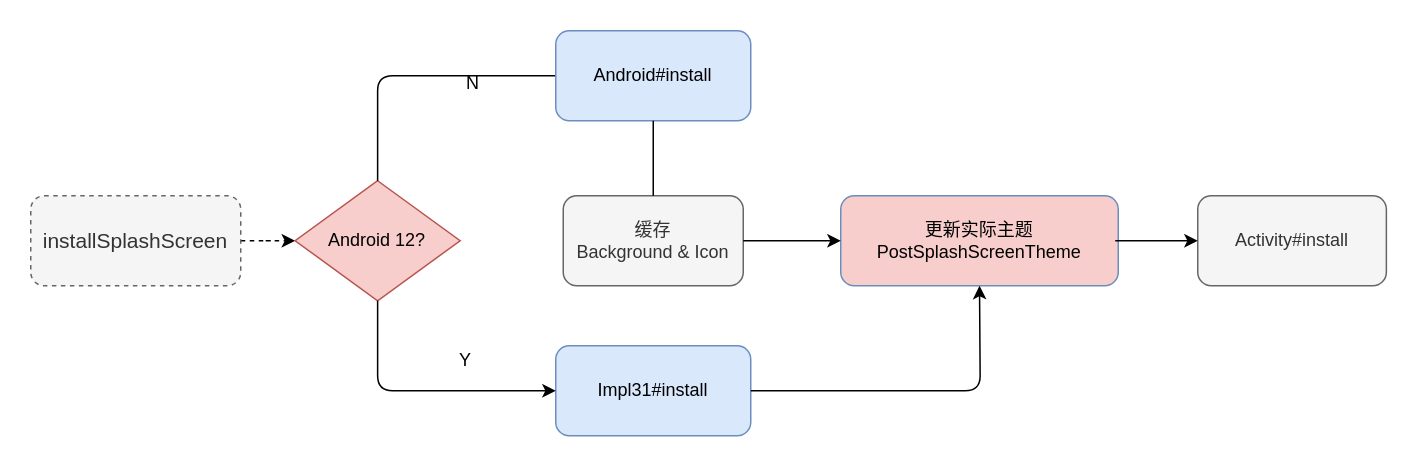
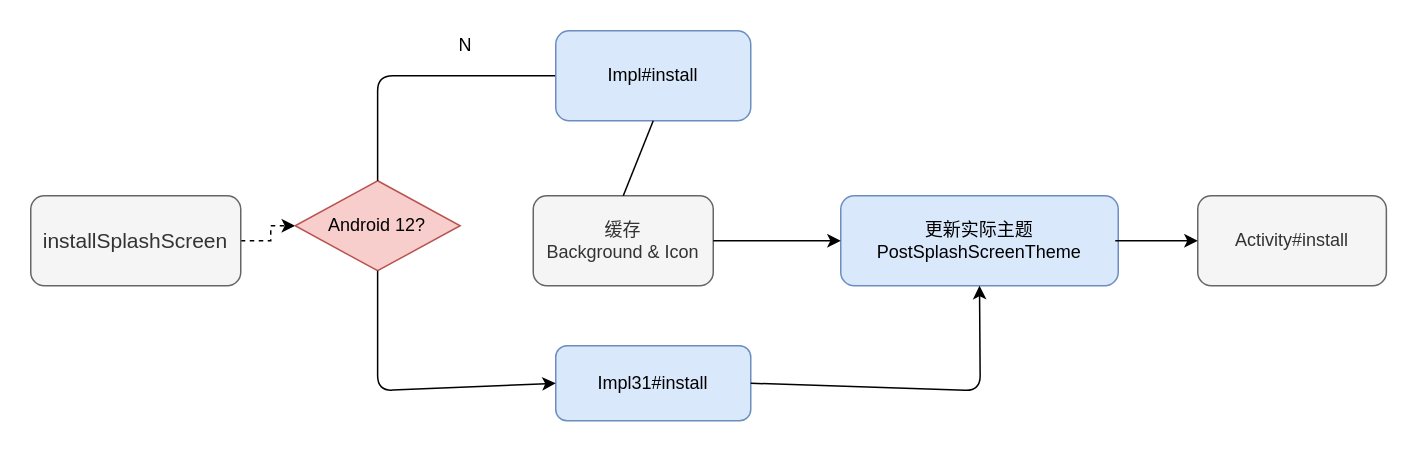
  <mxCell id="0" />
  <mxCell id="1" parent="0" />
  <mxCell id="2" value="" style="edgeStyle=orthogonalEdgeStyle;rounded=0;orthogonalLoop=1;jettySize=auto;html=1;dashed=1;" edge="1" parent="1" source="3" target="5"><mxGeometry relative="1" as="geometry" /></mxCell>
- <mxCell id="3" value="&lt;font style=&quot;font-size: 14px&quot;&gt;&lt;span style=&quot;text-align: justify&quot;&gt;installSplashScreen&lt;/span&gt;&lt;/font&gt;" style="rounded=1;whiteSpace=wrap;html=1;fillColor=#f5f5f5;strokeColor=#666666;fontColor=#333333;dashed=1;" vertex="1" parent="1"><mxGeometry x="20" y="130" width="140" height="60" as="geometry" /></mxCell>
- <mxCell id="4" value="Impl31#install" style="rounded=1;whiteSpace=wrap;html=1;fillColor=#dae8fc;strokeColor=#6c8ebf;" vertex="1" parent="1"><mxGeometry x="370" y="230" width="130" height="60" as="geometry" /></mxCell>
- <mxCell id="5" value="Android 12?" style="rhombus;whiteSpace=wrap;html=1;fillColor=#f8cecc;strokeColor=#b85450;" vertex="1" parent="1"><mxGeometry x="196.25" y="120" width="110" height="80" as="geometry" /></mxCell>
- <mxCell id="6" value="Y" style="text;html=1;strokeColor=none;fillColor=none;align=center;verticalAlign=middle;whiteSpace=wrap;rounded=0;" vertex="1" parent="1"><mxGeometry x="290" y="230" width="40" height="20" as="geometry" /></mxCell>
+ <mxCell id="3" value="&lt;font style=&quot;font-size: 14px&quot;&gt;&lt;span style=&quot;text-align: justify&quot;&gt;installSplashScreen&lt;/span&gt;&lt;/font&gt;" style="rounded=1;whiteSpace=wrap;html=1;fillColor=#f5f5f5;strokeColor=#666666;fontColor=#333333;" vertex="1" parent="1"><mxGeometry x="20" y="130" width="140" height="60" as="geometry" /></mxCell>
+ <mxCell id="4" value="Impl31#install" style="rounded=1;whiteSpace=wrap;html=1;fillColor=#dae8fc;strokeColor=#6c8ebf;" vertex="1" parent="1"><mxGeometry x="370" y="230" width="130" height="50" as="geometry" /></mxCell>
+ <mxCell id="5" value="Android 12?" style="rhombus;whiteSpace=wrap;html=1;fillColor=#f8cecc;strokeColor=#b85450;" vertex="1" parent="1"><mxGeometry x="196.25" y="120" width="110" height="60" as="geometry" /></mxCell>
  <mxCell id="7" value="" style="endArrow=none;html=1;entryX=0;entryY=0.5;entryDx=0;entryDy=0;exitX=0.5;exitY=0;exitDx=0;exitDy=0;" edge="1" parent="1" source="5" target="9"><mxGeometry width="50" height="50" relative="1" as="geometry"><mxPoint x="653.75" y="110" as="sourcePoint" /><mxPoint x="683.75" y="109.94" as="targetPoint" /><Array as="points"><mxPoint x="251.25" y="50" /></Array></mxGeometry></mxCell>
- <mxCell id="8" value="N" style="text;html=1;strokeColor=none;fillColor=none;align=center;verticalAlign=middle;whiteSpace=wrap;rounded=0;" vertex="1" parent="1"><mxGeometry x="295" y="45" width="40" height="20" as="geometry" /></mxCell>
- <mxCell id="9" value="Android#install" style="rounded=1;whiteSpace=wrap;html=1;fillColor=#dae8fc;strokeColor=#6c8ebf;" vertex="1" parent="1"><mxGeometry x="370" y="20" width="130" height="60" as="geometry" /></mxCell>
- <mxCell id="10" value="更新实际主题&lt;br&gt;PostSplashScreenTheme" style="rounded=1;whiteSpace=wrap;html=1;fillColor=#f8cecc;strokeColor=#6c8ebf;" vertex="1" parent="1"><mxGeometry x="560" y="130" width="185" height="60" as="geometry" /></mxCell>
+ <mxCell id="8" value="N" style="text;html=1;strokeColor=none;fillColor=none;align=center;verticalAlign=middle;whiteSpace=wrap;rounded=0;" vertex="1" parent="1"><mxGeometry x="290" y="20" width="40" height="20" as="geometry" /></mxCell>
+ <mxCell id="9" value="Impl#install" style="rounded=1;whiteSpace=wrap;html=1;fillColor=#dae8fc;strokeColor=#6c8ebf;" vertex="1" parent="1"><mxGeometry x="370" y="20" width="130" height="60" as="geometry" /></mxCell>
+ <mxCell id="10" value="更新实际主题&lt;br&gt;PostSplashScreenTheme" style="rounded=1;whiteSpace=wrap;html=1;fillColor=#dae8fc;strokeColor=#6c8ebf;" vertex="1" parent="1"><mxGeometry x="560" y="130" width="185" height="60" as="geometry" /></mxCell>
  <mxCell id="11" value="Activity#install" style="rounded=1;whiteSpace=wrap;html=1;fillColor=#f5f5f5;strokeColor=#666666;fontColor=#333333;" vertex="1" parent="1"><mxGeometry x="798" y="130" width="125.75" height="60" as="geometry" /></mxCell>
- <mxCell id="12" value="缓存&lt;br&gt;Background &amp;amp; Icon" style="rounded=1;whiteSpace=wrap;html=1;fillColor=#f5f5f5;strokeColor=#666666;fontColor=#333333;" vertex="1" parent="1"><mxGeometry x="375" y="130" width="120" height="60" as="geometry" /></mxCell>
+ <mxCell id="12" value="缓存&lt;br&gt;Background &amp;amp; Icon" style="rounded=1;whiteSpace=wrap;html=1;fillColor=#f5f5f5;strokeColor=#666666;fontColor=#333333;" vertex="1" parent="1"><mxGeometry x="355" y="130" width="120" height="60" as="geometry" /></mxCell>
  <mxCell id="13" value="" style="endArrow=classic;html=1;exitX=0.5;exitY=1;exitDx=0;exitDy=0;entryX=0;entryY=0.5;entryDx=0;entryDy=0;" edge="1" parent="1" source="5" target="4"><mxGeometry width="50" height="50" relative="1" as="geometry"><mxPoint x="853.75" y="85" as="sourcePoint" /><mxPoint x="430.75" y="158" as="targetPoint" /><Array as="points"><mxPoint x="251.25" y="260" /></Array></mxGeometry></mxCell>
  <mxCell id="14" value="" style="endArrow=none;html=1;exitX=0.5;exitY=1;exitDx=0;exitDy=0;entryX=0.5;entryY=0;entryDx=0;entryDy=0;" edge="1" parent="1" source="9" target="12"><mxGeometry width="50" height="50" relative="1" as="geometry"><mxPoint x="524.25" y="49.5" as="sourcePoint" /><mxPoint x="573.75" y="49.5" as="targetPoint" /></mxGeometry></mxCell>
  <mxCell id="15" value="" style="endArrow=classic;html=1;exitX=1;exitY=0.5;exitDx=0;exitDy=0;" edge="1" parent="1" source="12" target="10"><mxGeometry width="50" height="50" relative="1" as="geometry"><mxPoint x="907.83" y="180" as="sourcePoint" /><mxPoint x="907.83" y="230" as="targetPoint" /></mxGeometry></mxCell>
  <mxCell id="16" value="" style="endArrow=classic;html=1;" edge="1" parent="1" target="11"><mxGeometry width="50" height="50" relative="1" as="geometry"><mxPoint x="743" y="160" as="sourcePoint" /><mxPoint x="814.5" y="159.5" as="targetPoint" /></mxGeometry></mxCell>
  <mxCell id="17" value="" style="endArrow=classic;html=1;exitX=1;exitY=0.5;exitDx=0;exitDy=0;entryX=0.5;entryY=1;entryDx=0;entryDy=0;" edge="1" parent="1" source="4" target="10"><mxGeometry width="50" height="50" relative="1" as="geometry"><mxPoint x="595.75" y="230" as="sourcePoint" /><mxPoint x="759.25" y="290" as="targetPoint" /><Array as="points"><mxPoint x="653" y="260" /></Array></mxGeometry></mxCell>
